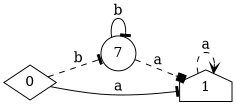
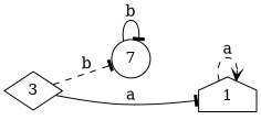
  digraph {
    rankdir=LR
    edge [arrowhead=tee style=dashed]
    n1 [label=7 shape=circle]
    1 [shape=house]
-   3 [shape=diamond label=0]
+   3 [shape=diamond]
    n1 -> n1 [label=b style=solid]
-   n1 -> 1 [arrowhead=box label=a]
    1 -> 1 [arrowhead=vee label=a]
    3 -> n1 [label=b]
    3 -> 1 [label=a style=solid]
  }
